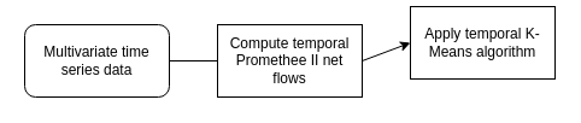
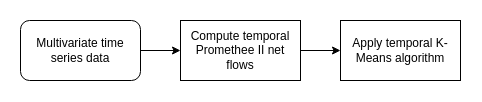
  <mxCell id="0" />
  <mxCell id="1" parent="0" />
  <mxCell id="2" value="Multivariate time series data" style="whiteSpace=wrap;html=1;rounded=1;" vertex="1" parent="1"><mxGeometry x="20" y="20" width="120" height="60" as="geometry" /></mxCell>
- <mxCell id="3" value="Apply temporal K-Means algorithm" style="rounded=0;whiteSpace=wrap;html=1;" vertex="1" parent="1"><mxGeometry x="339.996" y="5" width="120" height="60" as="geometry" /></mxCell>
- <mxCell id="4" value="" style="edgeStyle=none;html=1;exitX=1;exitY=0.5;exitDx=0;exitDy=0;endArrow=none;" edge="1" parent="1" source="2" target="6"><mxGeometry relative="1" as="geometry"><mxPoint x="70.316" y="150" as="targetPoint" /><mxPoint x="70" y="80" as="sourcePoint" /></mxGeometry></mxCell>
+ <mxCell id="3" value="Apply temporal K-Means algorithm" style="rounded=0;whiteSpace=wrap;html=1;" vertex="1" parent="1"><mxGeometry x="339.996" y="20" width="120" height="60" as="geometry" /></mxCell>
+ <mxCell id="4" value="" style="edgeStyle=none;html=1;exitX=1;exitY=0.5;exitDx=0;exitDy=0;" edge="1" parent="1" source="2" target="6"><mxGeometry relative="1" as="geometry"><mxPoint x="70.316" y="150" as="targetPoint" /><mxPoint x="70" y="80" as="sourcePoint" /></mxGeometry></mxCell>
  <mxCell id="5" style="edgeStyle=none;html=1;exitX=1;exitY=0.5;exitDx=0;exitDy=0;entryX=0;entryY=0.5;entryDx=0;entryDy=0;" edge="1" parent="1" source="6" target="3"><mxGeometry relative="1" as="geometry" /></mxCell>
  <mxCell id="6" value="Compute temporal Promethee II net flows" style="rounded=0;whiteSpace=wrap;html=1;" vertex="1" parent="1"><mxGeometry x="180" y="20" width="120" height="60" as="geometry" /></mxCell>
